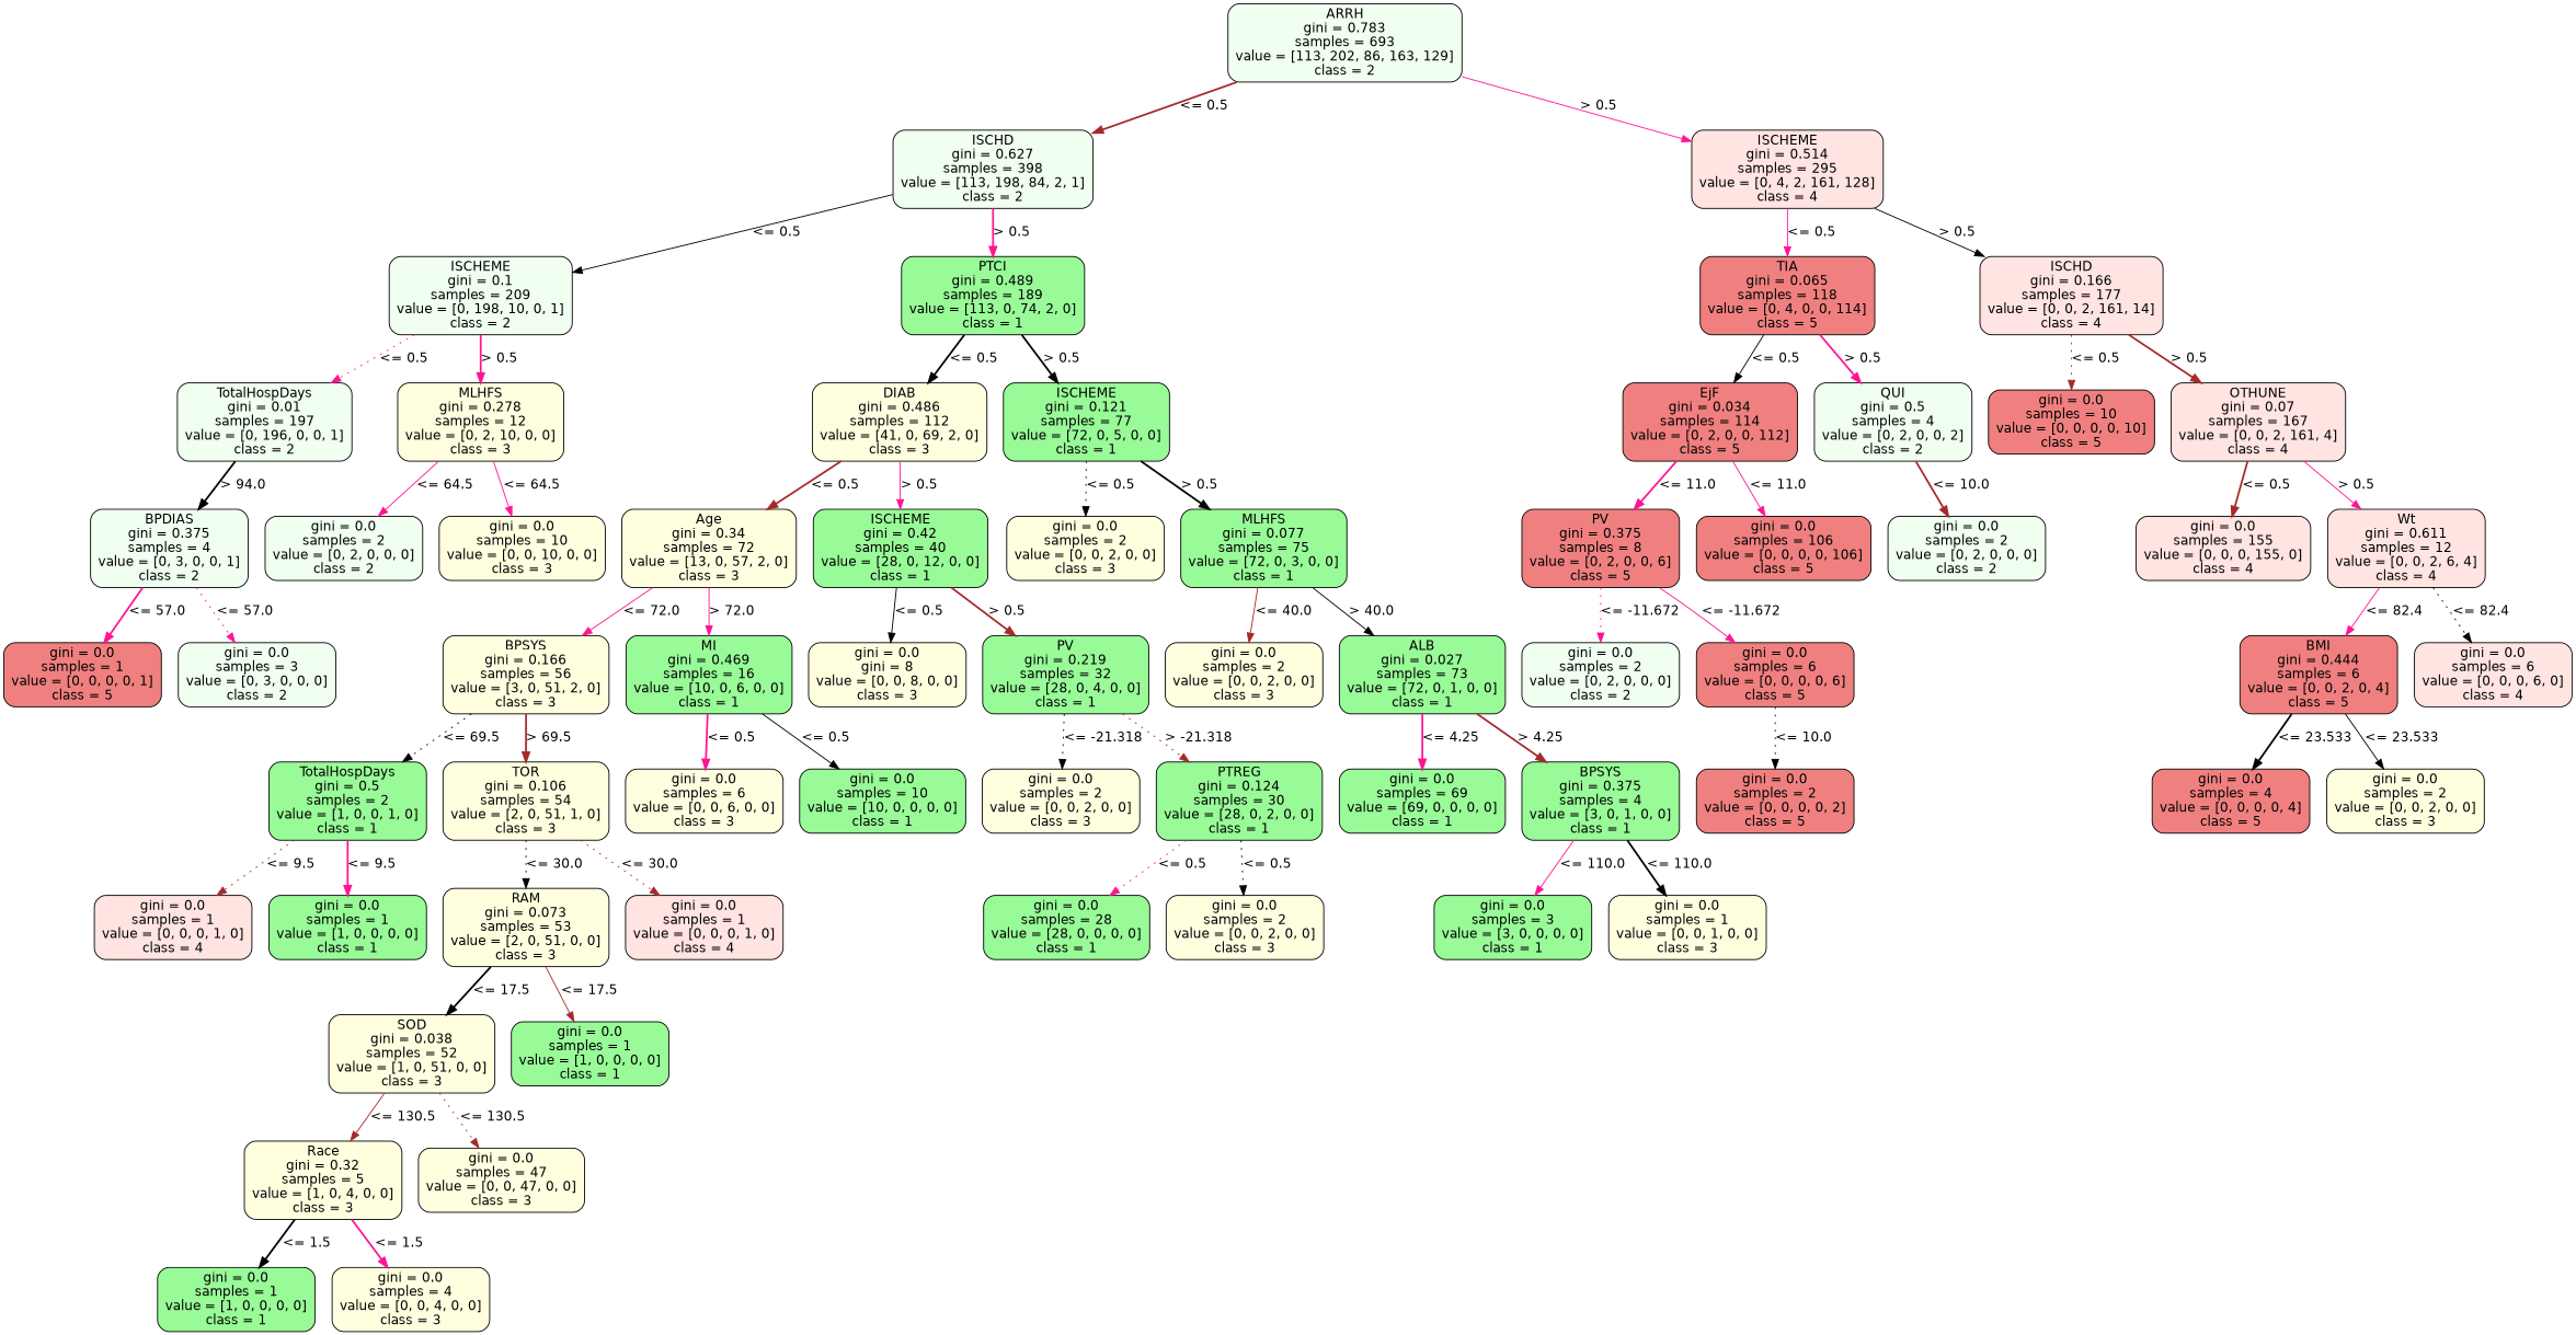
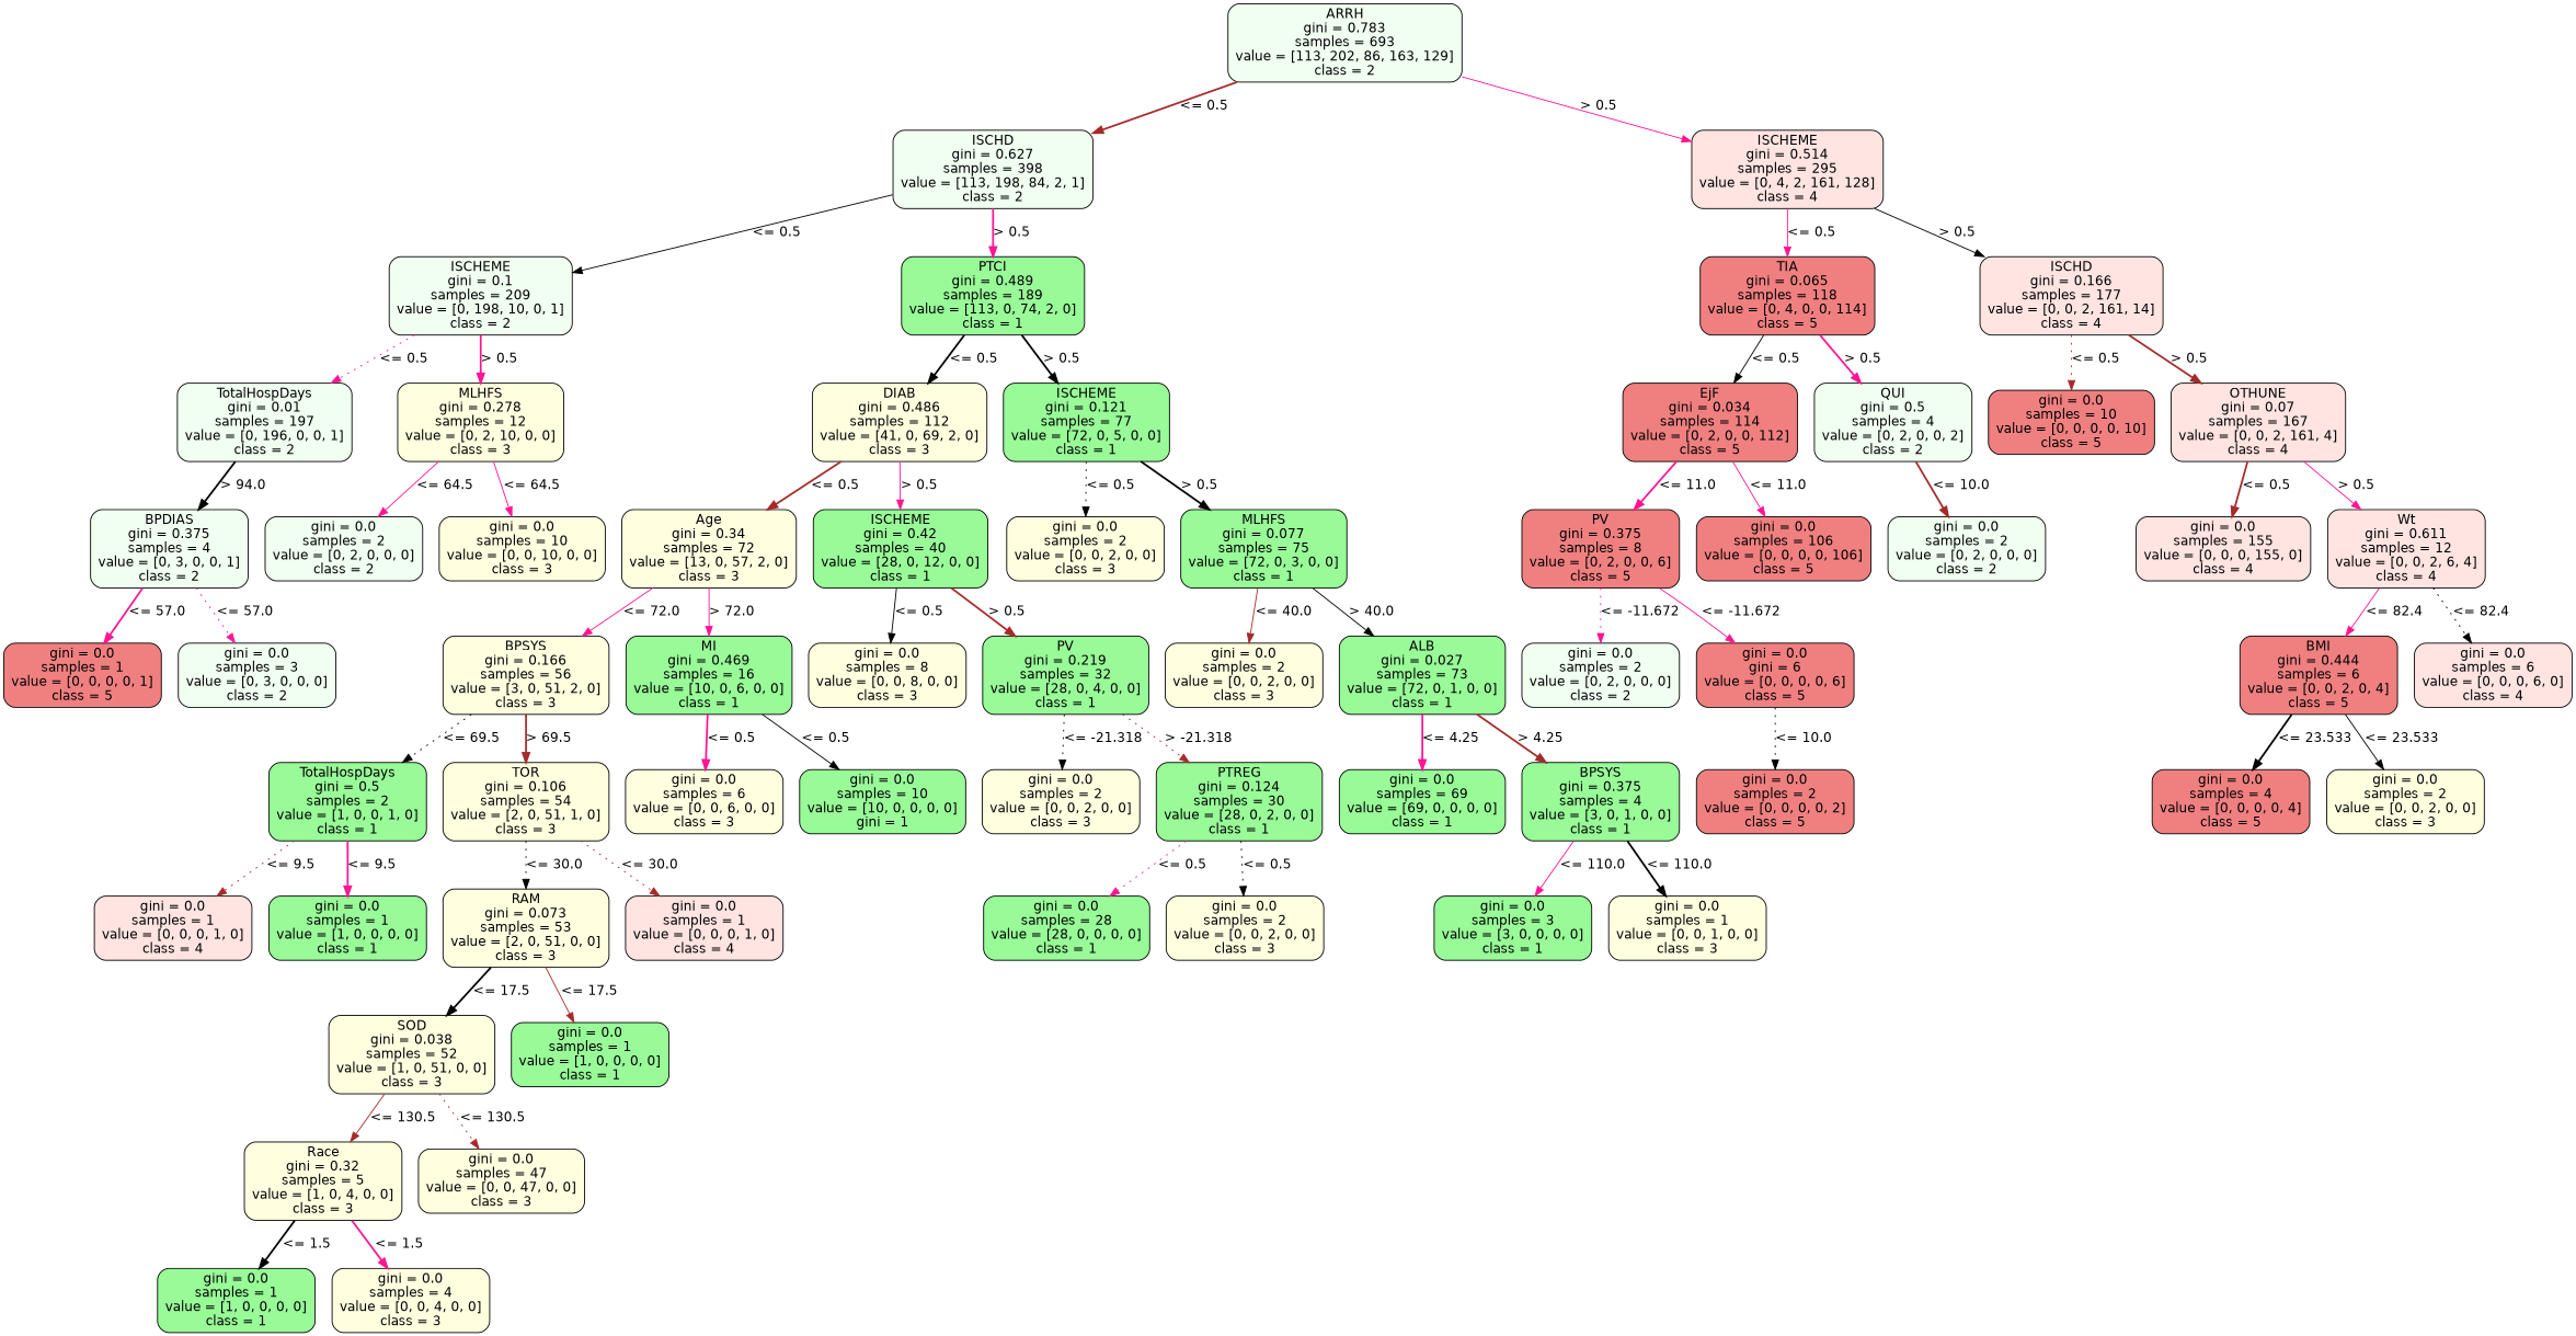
  strict digraph {
    node [color=black fillcolor=lightyellow fontname=helvetica shape=box style="filled, rounded"]
    edge [color=deeppink fontname=helvetica op="<=" param=0.5 style=bold]
    n1 [fillcolor=honeydew height=1.1528 label="ARRH\ngini = 0.783\nsamples = 693\nvalue = [113, 202, 86, 163, 129]\nclass = 2" width=2.875]
    n2 [fillcolor=honeydew height=1.1528 label="ISCHD\ngini = 0.627\nsamples = 398\nvalue = [113, 198, 84, 2, 1]\nclass = 2" width=2.4583]
    n3 [fillcolor=mistyrose height=1.1528 label="ISCHEME\ngini = 0.514\nsamples = 295\nvalue = [0, 4, 2, 161, 128]\nclass = 4" width=2.3611]
    n4 [fillcolor=honeydew height=1.1528 label="ISCHEME\ngini = 0.1\nsamples = 209\nvalue = [0, 198, 10, 0, 1]\nclass = 2" width=2.25]
    n5 [fillcolor=palegreen height=1.1528 label="PTCI\ngini = 0.489\nsamples = 189\nvalue = [113, 0, 74, 2, 0]\nclass = 1" width=2.25]
    n6 [fillcolor=lightcoral height=1.1528 label="TIA\ngini = 0.065\nsamples = 118\nvalue = [0, 4, 0, 0, 114]\nclass = 5" width=2.1528]
    n7 [fillcolor=mistyrose height=1.1528 label="ISCHD\ngini = 0.166\nsamples = 177\nvalue = [0, 0, 2, 161, 14]\nclass = 4" width=2.25]
    n8 [fillcolor=honeydew height=1.1528 label="TotalHospDays\ngini = 0.01\nsamples = 197\nvalue = [0, 196, 0, 0, 1]\nclass = 2" width=2.1528]
    n9 [height=1.1528 label="MLHFS\ngini = 0.278\nsamples = 12\nvalue = [0, 2, 10, 0, 0]\nclass = 3" width=2.0417]
    n10 [height=1.1528 label="DIAB\ngini = 0.486\nsamples = 112\nvalue = [41, 0, 69, 2, 0]\nclass = 3" width=2.1528]
    n11 [fillcolor=palegreen height=1.1528 label="ISCHEME\ngini = 0.121\nsamples = 77\nvalue = [72, 0, 5, 0, 0]\nclass = 1" width=2.0417]
    n12 [fillcolor=lightcoral height=1.1528 label="EjF\ngini = 0.034\nsamples = 114\nvalue = [0, 2, 0, 0, 112]\nclass = 5" width=2.1528]
    n13 [fillcolor=honeydew height=1.1528 label="QUI\ngini = 0.5\nsamples = 4\nvalue = [0, 2, 0, 0, 2]\nclass = 2" width=1.9444]
    n14 [fillcolor=lightcoral height=0.94444 label="gini = 0.0\nsamples = 10\nvalue = [0, 0, 0, 0, 10]\nclass = 5" width=2.0417]
    n15 [fillcolor=mistyrose height=1.1528 label="OTHUNE\ngini = 0.07\nsamples = 167\nvalue = [0, 0, 2, 161, 4]\nclass = 4" width=2.1528]
    n16 [fillcolor=honeydew height=1.1528 label="BPDIAS\ngini = 0.375\nsamples = 4\nvalue = [0, 3, 0, 0, 1]\nclass = 2" width=1.9444]
    n17 [fillcolor=honeydew height=0.94444 label="gini = 0.0\nsamples = 2\nvalue = [0, 2, 0, 0, 0]\nclass = 2" width=1.9444]
    n18 [height=0.94444 label="gini = 0.0\nsamples = 10\nvalue = [0, 0, 10, 0, 0]\nclass = 3" width=2.0417]
    n19 [height=1.1528 label="Age\ngini = 0.34\nsamples = 72\nvalue = [13, 0, 57, 2, 0]\nclass = 3" width=2.1528]
    n20 [fillcolor=palegreen height=1.1528 label="ISCHEME\ngini = 0.42\nsamples = 40\nvalue = [28, 0, 12, 0, 0]\nclass = 1" width=2.1528]
    n21 [height=0.94444 label="gini = 0.0\nsamples = 2\nvalue = [0, 0, 2, 0, 0]\nclass = 3" width=1.9444]
    n22 [fillcolor=palegreen height=1.1528 label="MLHFS\ngini = 0.077\nsamples = 75\nvalue = [72, 0, 3, 0, 0]\nclass = 1" width=2.0417]
    n23 [fillcolor=lightcoral height=0.94444 label="gini = 0.0\nsamples = 1\nvalue = [0, 0, 0, 0, 1]\nclass = 5" width=1.9444]
    n24 [fillcolor=honeydew height=0.94444 label="gini = 0.0\nsamples = 3\nvalue = [0, 3, 0, 0, 0]\nclass = 2" width=1.9444]
    n25 [height=1.1528 label="BPSYS\ngini = 0.166\nsamples = 56\nvalue = [3, 0, 51, 2, 0]\nclass = 3" width=2.0417]
    n26 [fillcolor=palegreen height=1.1528 label="MI\ngini = 0.469\nsamples = 16\nvalue = [10, 0, 6, 0, 0]\nclass = 1" width=2.0417]
-   n27 [height=0.94444 label="gini = 0.0\ngini = 8\nvalue = [0, 0, 8, 0, 0]\nclass = 3" width=1.9444]
+   n27 [height=0.94444 label="gini = 0.0\nsamples = 8\nvalue = [0, 0, 8, 0, 0]\nclass = 3" width=1.9444]
    n28 [fillcolor=palegreen height=1.1528 label="PV\ngini = 0.219\nsamples = 32\nvalue = [28, 0, 4, 0, 0]\nclass = 1" width=2.0417]
    n29 [height=0.94444 label="gini = 0.0\nsamples = 2\nvalue = [0, 0, 2, 0, 0]\nclass = 3" width=1.9444]
    n30 [fillcolor=palegreen height=1.1528 label="ALB\ngini = 0.027\nsamples = 73\nvalue = [72, 0, 1, 0, 0]\nclass = 1" width=2.0417]
    n31 [fillcolor=palegreen height=1.1528 label="TotalHospDays\ngini = 0.5\nsamples = 2\nvalue = [1, 0, 0, 1, 0]\nclass = 1" width=1.9444]
    n32 [height=1.1528 label="TOR\ngini = 0.106\nsamples = 54\nvalue = [2, 0, 51, 1, 0]\nclass = 3" width=2.0417]
    n33 [height=0.94444 label="gini = 0.0\nsamples = 6\nvalue = [0, 0, 6, 0, 0]\nclass = 3" width=1.9444]
-   n34 [fillcolor=palegreen height=0.94444 label="gini = 0.0\nsamples = 10\nvalue = [10, 0, 0, 0, 0]\nclass = 1" width=2.0417]
+   n34 [fillcolor=palegreen height=0.94444 label="gini = 0.0\nsamples = 10\nvalue = [10, 0, 0, 0, 0]\ngini = 1" width=2.0417]
    n35 [height=0.94444 label="gini = 0.0\nsamples = 2\nvalue = [0, 0, 2, 0, 0]\nclass = 3" width=1.9444]
    n36 [fillcolor=palegreen height=1.1528 label="PTREG\ngini = 0.124\nsamples = 30\nvalue = [28, 0, 2, 0, 0]\nclass = 1" width=2.0417]
    n37 [fillcolor=mistyrose height=0.94444 label="gini = 0.0\nsamples = 1\nvalue = [0, 0, 0, 1, 0]\nclass = 4" width=1.9444]
    n38 [fillcolor=palegreen height=0.94444 label="gini = 0.0\nsamples = 1\nvalue = [1, 0, 0, 0, 0]\nclass = 1" width=1.9444]
    n39 [height=1.1528 label="RAM\ngini = 0.073\nsamples = 53\nvalue = [2, 0, 51, 0, 0]\nclass = 3" width=2.0417]
    n40 [fillcolor=mistyrose height=0.94444 label="gini = 0.0\nsamples = 1\nvalue = [0, 0, 0, 1, 0]\nclass = 4" width=1.9444]
    n41 [height=1.1528 label="SOD\ngini = 0.038\nsamples = 52\nvalue = [1, 0, 51, 0, 0]\nclass = 3" width=2.0417]
    n42 [fillcolor=palegreen height=0.94444 label="gini = 0.0\nsamples = 1\nvalue = [1, 0, 0, 0, 0]\nclass = 1" width=1.9444]
    n43 [height=1.1528 label="Race\ngini = 0.32\nsamples = 5\nvalue = [1, 0, 4, 0, 0]\nclass = 3" width=1.9444]
    n44 [height=0.94444 label="gini = 0.0\nsamples = 47\nvalue = [0, 0, 47, 0, 0]\nclass = 3" width=2.0417]
    n45 [fillcolor=palegreen height=0.94444 label="gini = 0.0\nsamples = 1\nvalue = [1, 0, 0, 0, 0]\nclass = 1" width=1.9444]
    n46 [height=0.94444 label="gini = 0.0\nsamples = 4\nvalue = [0, 0, 4, 0, 0]\nclass = 3" width=1.9444]
    n47 [fillcolor=palegreen height=0.94444 label="gini = 0.0\nsamples = 28\nvalue = [28, 0, 0, 0, 0]\nclass = 1" width=2.0417]
    n48 [height=0.94444 label="gini = 0.0\nsamples = 2\nvalue = [0, 0, 2, 0, 0]\nclass = 3" width=1.9444]
    n49 [fillcolor=palegreen height=0.94444 label="gini = 0.0\nsamples = 69\nvalue = [69, 0, 0, 0, 0]\nclass = 1" width=2.0417]
    n50 [fillcolor=palegreen height=1.1528 label="BPSYS\ngini = 0.375\nsamples = 4\nvalue = [3, 0, 1, 0, 0]\nclass = 1" width=1.9444]
    n51 [fillcolor=palegreen height=0.94444 label="gini = 0.0\nsamples = 3\nvalue = [3, 0, 0, 0, 0]\nclass = 1" width=1.9444]
    n52 [height=0.94444 label="gini = 0.0\nsamples = 1\nvalue = [0, 0, 1, 0, 0]\nclass = 3" width=1.9444]
    n53 [fillcolor=lightcoral height=1.1528 label="PV\ngini = 0.375\nsamples = 8\nvalue = [0, 2, 0, 0, 6]\nclass = 5" width=1.9444]
    n54 [fillcolor=lightcoral height=0.94444 label="gini = 0.0\nsamples = 106\nvalue = [0, 0, 0, 0, 106]\nclass = 5" width=2.1528]
    n55 [fillcolor=honeydew height=0.94444 label="gini = 0.0\nsamples = 2\nvalue = [0, 2, 0, 0, 0]\nclass = 2" width=1.9444]
    n56 [fillcolor=mistyrose height=0.94444 label="gini = 0.0\nsamples = 155\nvalue = [0, 0, 0, 155, 0]\nclass = 4" width=2.1528]
    n57 [fillcolor=mistyrose height=1.1528 label="Wt\ngini = 0.611\nsamples = 12\nvalue = [0, 0, 2, 6, 4]\nclass = 4" width=1.9444]
    n58 [fillcolor=honeydew height=0.94444 label="gini = 0.0\nsamples = 2\nvalue = [0, 2, 0, 0, 0]\nclass = 2" width=1.9444]
-   n59 [fillcolor=lightcoral height=0.94444 label="gini = 0.0\nsamples = 6\nvalue = [0, 0, 0, 0, 6]\nclass = 5" width=1.9444]
+   n59 [fillcolor=lightcoral height=0.94444 label="gini = 0.0\ngini = 6\nvalue = [0, 0, 0, 0, 6]\nclass = 5" width=1.9444]
    n60 [fillcolor=lightcoral height=0.94444 label="gini = 0.0\nsamples = 2\nvalue = [0, 0, 0, 0, 2]\nclass = 5" width=1.9444]
    n61 [fillcolor=lightcoral height=1.1528 label="BMI\ngini = 0.444\nsamples = 6\nvalue = [0, 0, 2, 0, 4]\nclass = 5" width=1.9444]
    n62 [fillcolor=mistyrose height=0.94444 label="gini = 0.0\nsamples = 6\nvalue = [0, 0, 0, 6, 0]\nclass = 4" width=1.9444]
    n63 [fillcolor=lightcoral height=0.94444 label="gini = 0.0\nsamples = 4\nvalue = [0, 0, 0, 0, 4]\nclass = 5" width=1.9444]
    n64 [height=0.94444 label="gini = 0.0\nsamples = 2\nvalue = [0, 0, 2, 0, 0]\nclass = 3" width=1.9444]
    n1 -> n2 [color=brown label="<= 0.5" labelangle=45 labeldistance=2.5]
    n1 -> n3 [label="> 0.5" labelangle=-45 labeldistance=2.5 op=">" style=solid]
    n2 -> n4 [color=black label="<= 0.5" style=solid]
    n2 -> n5 [label="> 0.5" op=">"]
    n3 -> n6 [label="<= 0.5" style=solid]
    n3 -> n7 [color=black label="> 0.5" op=">" style=solid]
    n4 -> n8 [label="<= 0.5" style=dotted]
    n4 -> n9 [label="> 0.5" op=">"]
    n5 -> n10 [color=black label="<= 0.5"]
    n5 -> n11 [color=black label="> 0.5" op=">"]
    n6 -> n12 [color=black label="<= 0.5" style=solid]
    n6 -> n13 [label="> 0.5" op=">"]
    n7 -> n14 [color=brown label="<= 0.5" style=dotted]
    n7 -> n15 [color=brown label="> 0.5" op=">"]
    n8 -> n16 [color=black label="> 94.0" op=">" param=94.0]
    n9 -> n17 [label="<= 64.5" param=64.5 style=solid]
    n9 -> n18 [label="<= 64.5" param=64.5 style=solid]
    n10 -> n19 [color=brown label="<= 0.5"]
    n10 -> n20 [label="> 0.5" op=">" style=solid]
    n11 -> n21 [color=black label="<= 0.5" style=dotted]
    n11 -> n22 [color=black label="> 0.5" op=">"]
    n12 -> n53 [label="<= 11.0" param=11.0]
    n12 -> n54 [label="<= 11.0" param=11.0 style=solid]
    n13 -> n55 [color=brown label="<= 10.0" param=10.0]
    n15 -> n56 [color=brown label="<= 0.5"]
    n15 -> n57 [label="> 0.5" op=">" style=solid]
    n16 -> n23 [label="<= 57.0" param=57.0]
    n16 -> n24 [label="<= 57.0" param=57.0 style=dotted]
    n19 -> n25 [label="<= 72.0" param=72.0 style=solid]
    n19 -> n26 [label="> 72.0" op=">" param=72.0 style=solid]
    n20 -> n27 [color=black label="<= 0.5" style=solid]
    n20 -> n28 [color=brown label="> 0.5" op=">"]
    n22 -> n29 [color=brown label="<= 40.0" param=40.0 style=solid]
    n22 -> n30 [color=black label="> 40.0" op=">" param=40.0 style=solid]
    n25 -> n31 [color=black label="<= 69.5" param=69.5 style=dotted]
    n25 -> n32 [color=brown label="> 69.5" op=">" param=69.5]
    n26 -> n33 [label="<= 0.5"]
    n26 -> n34 [color=black label="<= 0.5" style=solid]
    n28 -> n35 [color=black label="<= -21.318" param=-21.318 style=dotted]
    n28 -> n36 [color=brown label="> -21.318" op=">" param=-21.318 style=dotted]
    n30 -> n49 [label="<= 4.25" param=4.25]
    n30 -> n50 [color=brown label="> 4.25" op=">" param=4.25]
    n31 -> n37 [color=brown label="<= 9.5" param=9.5 style=dotted]
    n31 -> n38 [label="<= 9.5" param=9.5]
    n32 -> n39 [color=black label="<= 30.0" param=30.0 style=dotted]
    n32 -> n40 [color=brown label="<= 30.0" param=30.0 style=dotted]
    n36 -> n47 [label="<= 0.5" style=dotted]
    n36 -> n48 [color=black label="<= 0.5" style=dotted]
    n39 -> n41 [color=black label="<= 17.5" param=17.5]
    n39 -> n42 [color=brown label="<= 17.5" param=17.5 style=solid]
    n41 -> n43 [color=brown label="<= 130.5" param=130.5 style=solid]
    n41 -> n44 [color=brown label="<= 130.5" param=130.5 style=dotted]
    n43 -> n45 [color=black label="<= 1.5" param=1.5]
    n43 -> n46 [label="<= 1.5" param=1.5]
    n50 -> n51 [label="<= 110.0" param=110.0 style=solid]
    n50 -> n52 [color=black label="<= 110.0" param=110.0]
    n53 -> n58 [label="<= -11.672" param=-11.672 style=dotted]
    n53 -> n59 [label="<= -11.672" param=-11.672 style=solid]
    n57 -> n61 [label="<= 82.4" param=82.4 style=solid]
    n57 -> n62 [color=black label="<= 82.4" param=82.4 style=dotted]
    n59 -> n60 [color=black label="<= 10.0" param=10.0 style=dotted]
    n61 -> n63 [color=black label="<= 23.533" param=23.533]
    n61 -> n64 [color=black label="<= 23.533" param=23.533 style=solid]
  }
